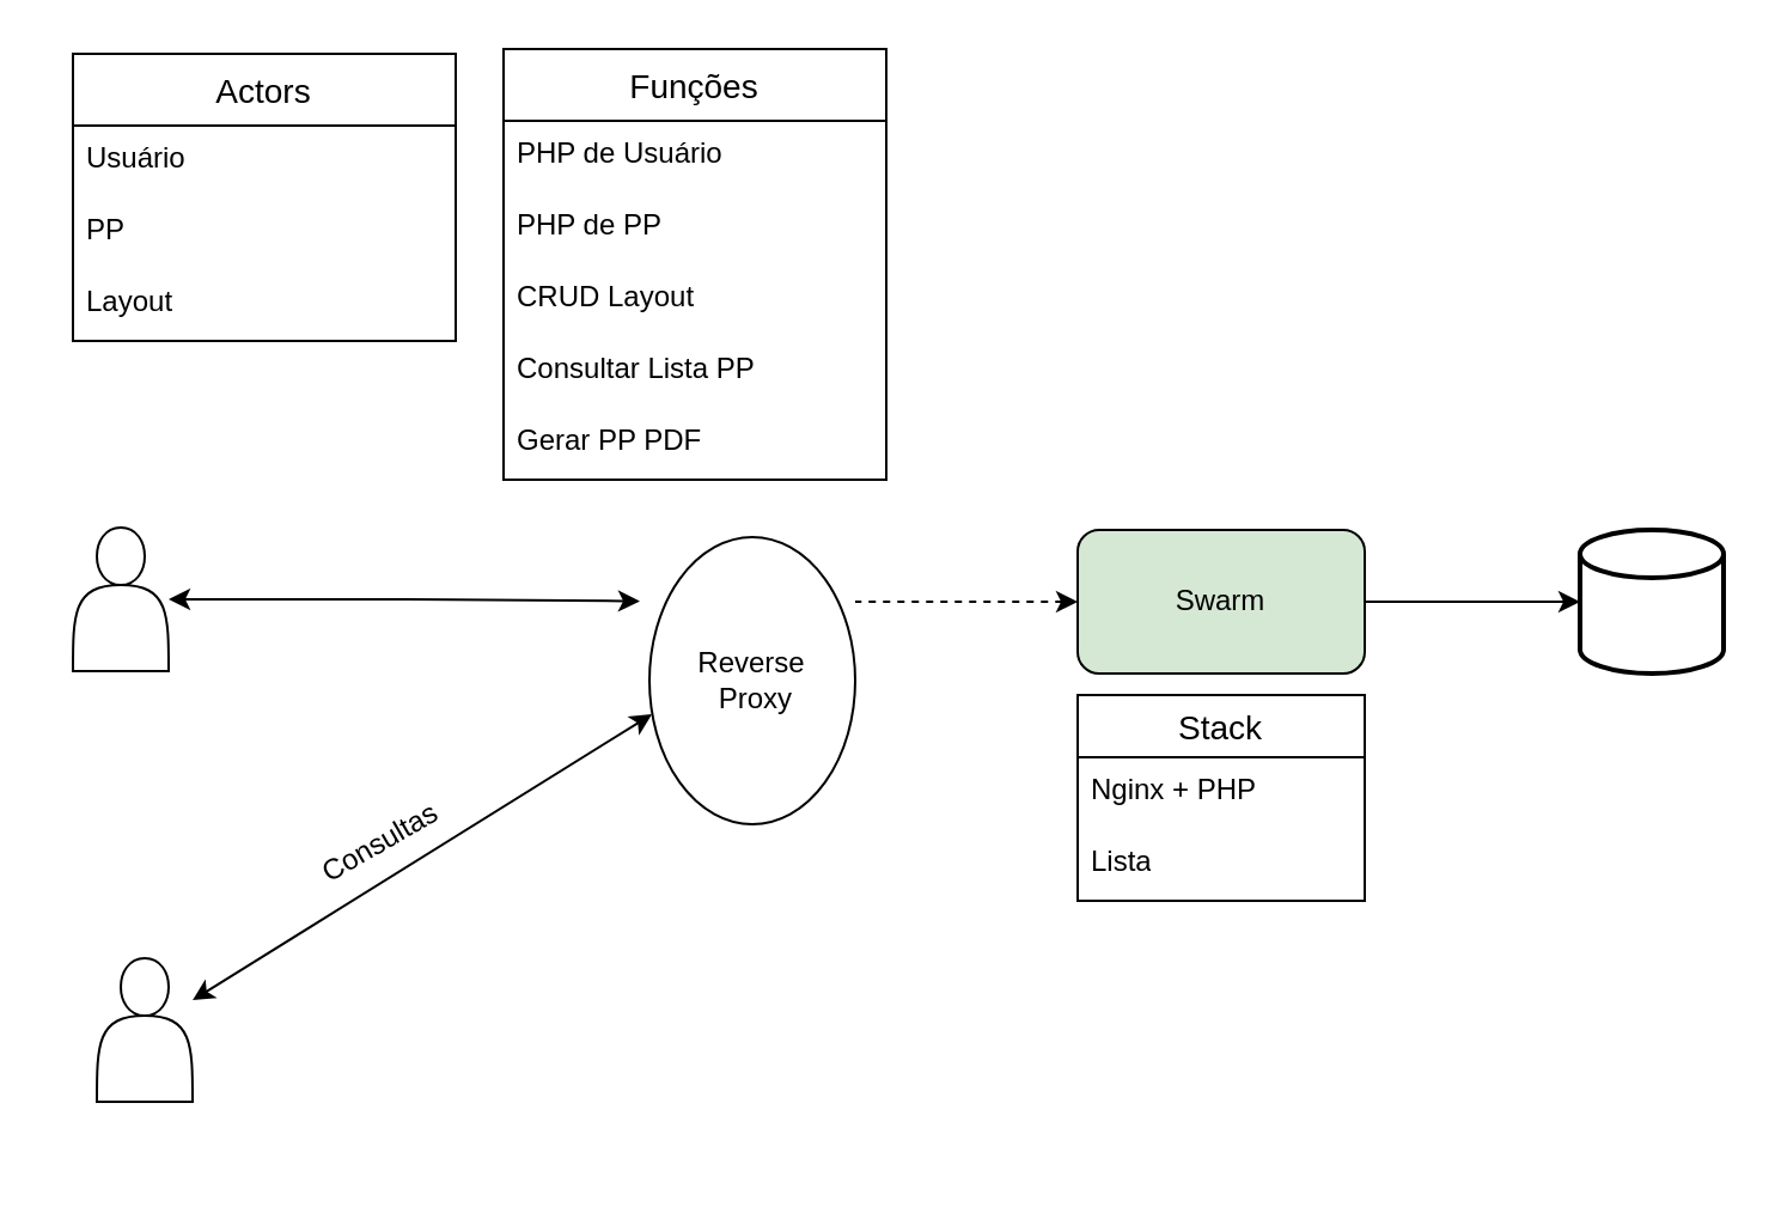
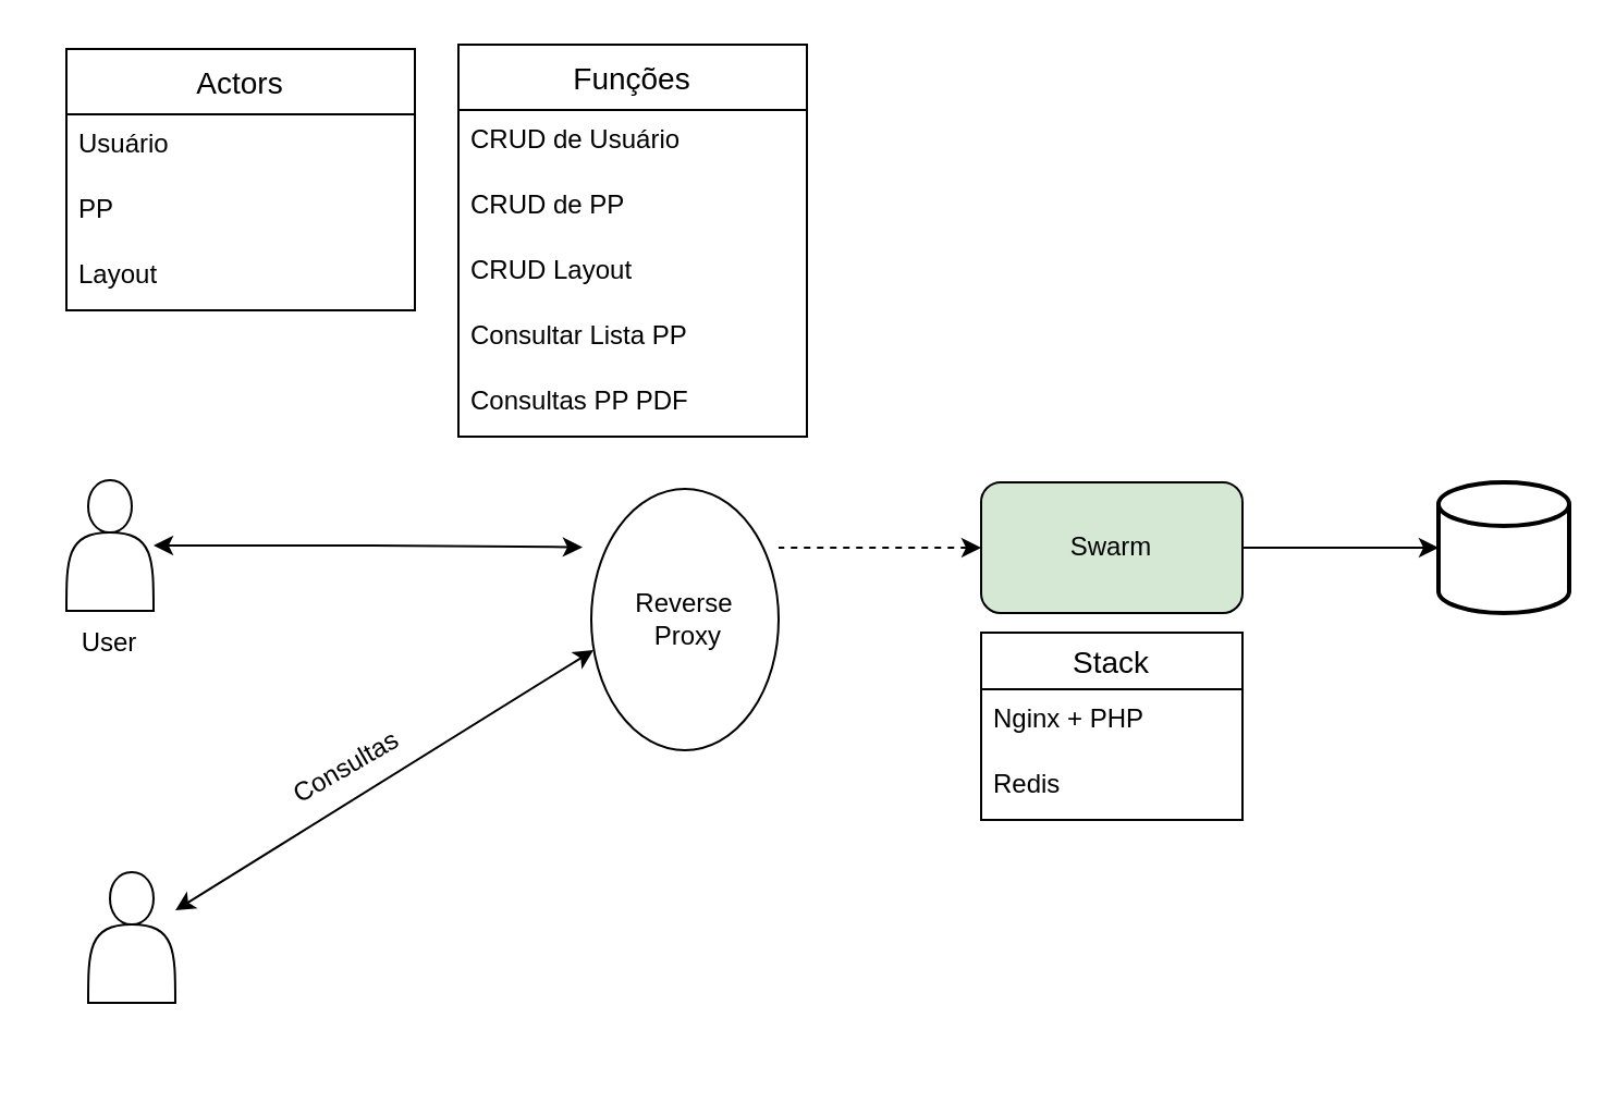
  <mxCell id="0" />
  <mxCell id="1" parent="0" />
  <mxCell id="2" value="&lt;div&gt;Reverse&lt;/div&gt;&lt;div&gt;&lt;span style=&quot;background-color: transparent; color: light-dark(rgb(0, 0, 0), rgb(255, 255, 255));&quot;&gt;&amp;nbsp;Proxy&lt;/span&gt;&lt;/div&gt;" style="ellipse;whiteSpace=wrap;html=1;" parent="1" vertex="1"><mxGeometry x="271" y="224" width="86" height="120" as="geometry" /></mxCell>
  <mxCell id="3" style="edgeStyle=orthogonalEdgeStyle;rounded=0;orthogonalLoop=1;jettySize=auto;html=1;entryX=-0.047;entryY=0.223;entryDx=0;entryDy=0;entryPerimeter=0;startArrow=classic;startFill=1;" parent="1" source="20" target="2" edge="1"><mxGeometry relative="1" as="geometry" /></mxCell>
  <mxCell id="4" value="Swarm" style="rounded=1;whiteSpace=wrap;html=1;fillColor=#d5e8d4;" parent="1" vertex="1"><mxGeometry x="450" y="221" width="120" height="60" as="geometry" /></mxCell>
  <mxCell id="5" value="" style="strokeWidth=2;html=1;shape=mxgraph.flowchart.database;whiteSpace=wrap;" parent="1" vertex="1"><mxGeometry x="660" y="221" width="60" height="60" as="geometry" /></mxCell>
  <mxCell id="6" style="edgeStyle=orthogonalEdgeStyle;rounded=0;orthogonalLoop=1;jettySize=auto;html=1;entryX=1;entryY=0.225;entryDx=0;entryDy=0;entryPerimeter=0;startArrow=classic;startFill=1;endArrow=none;endFill=0;dashed=1;" parent="1" source="4" target="2" edge="1"><mxGeometry relative="1" as="geometry" /></mxCell>
  <mxCell id="7" style="edgeStyle=orthogonalEdgeStyle;rounded=0;orthogonalLoop=1;jettySize=auto;html=1;exitX=1;exitY=0.5;exitDx=0;exitDy=0;entryX=0;entryY=0.5;entryDx=0;entryDy=0;entryPerimeter=0;" parent="1" source="4" target="5" edge="1"><mxGeometry relative="1" as="geometry" /></mxCell>
  <mxCell id="8" value="Actors" style="swimlane;fontStyle=0;childLayout=stackLayout;horizontal=1;startSize=30;horizontalStack=0;resizeParent=1;resizeParentMax=0;resizeLast=0;collapsible=1;marginBottom=0;align=center;fontSize=14;swimlaneLine=1;resizable=1;container=1;" vertex="1" parent="1"><mxGeometry x="30" y="22" width="160" height="120" as="geometry" /></mxCell>
  <mxCell id="9" value="Usuário" style="text;strokeColor=none;fillColor=none;spacingLeft=4;spacingRight=4;overflow=hidden;rotatable=0;points=[[0,0.5],[1,0.5]];portConstraint=eastwest;fontSize=12;whiteSpace=wrap;html=1;" vertex="1" parent="8"><mxGeometry y="30" width="160" height="30" as="geometry" /></mxCell>
  <mxCell id="10" value="PP" style="text;strokeColor=none;fillColor=none;spacingLeft=4;spacingRight=4;overflow=hidden;rotatable=0;points=[[0,0.5],[1,0.5]];portConstraint=eastwest;fontSize=12;whiteSpace=wrap;html=1;" vertex="1" parent="8"><mxGeometry y="60" width="160" height="30" as="geometry" /></mxCell>
  <mxCell id="11" value="Layout" style="text;strokeColor=none;fillColor=none;spacingLeft=4;spacingRight=4;overflow=hidden;rotatable=0;points=[[0,0.5],[1,0.5]];portConstraint=eastwest;fontSize=12;whiteSpace=wrap;html=1;" vertex="1" parent="8"><mxGeometry y="90" width="160" height="30" as="geometry" /></mxCell>
  <mxCell id="12" style="rounded=0;orthogonalLoop=1;jettySize=auto;html=1;entryX=0.012;entryY=0.617;entryDx=0;entryDy=0;entryPerimeter=0;startArrow=classic;startFill=1;" edge="1" parent="1" source="18" target="2"><mxGeometry relative="1" as="geometry" /></mxCell>
  <mxCell id="13" value="Consultas" style="text;html=1;align=center;verticalAlign=middle;whiteSpace=wrap;rounded=0;rotation=-30;" vertex="1" parent="1"><mxGeometry x="90" y="340" width="137.42" height="23.12" as="geometry" /></mxCell>
  <mxCell id="14" value="Stack" style="swimlane;fontStyle=0;childLayout=stackLayout;horizontal=1;startSize=26;horizontalStack=0;resizeParent=1;resizeParentMax=0;resizeLast=0;collapsible=1;marginBottom=0;align=center;fontSize=14;movable=1;resizable=1;rotatable=1;deletable=1;editable=1;locked=0;connectable=1;" vertex="1" parent="1"><mxGeometry x="450" y="290" width="120" height="86" as="geometry" /></mxCell>
  <mxCell id="15" value="Nginx + PHP" style="text;strokeColor=none;fillColor=none;spacingLeft=4;spacingRight=4;overflow=hidden;rotatable=0;points=[[0,0.5],[1,0.5]];portConstraint=eastwest;fontSize=12;whiteSpace=wrap;html=1;" vertex="1" parent="14"><mxGeometry y="26" width="120" height="30" as="geometry" /></mxCell>
- <mxCell id="16" value="Lista" style="text;strokeColor=none;fillColor=none;spacingLeft=4;spacingRight=4;overflow=hidden;rotatable=0;points=[[0,0.5],[1,0.5]];portConstraint=eastwest;fontSize=12;whiteSpace=wrap;html=1;" vertex="1" parent="14"><mxGeometry y="56" width="120" height="30" as="geometry" /></mxCell>
+ <mxCell id="16" value="Redis" style="text;strokeColor=none;fillColor=none;spacingLeft=4;spacingRight=4;overflow=hidden;rotatable=0;points=[[0,0.5],[1,0.5]];portConstraint=eastwest;fontSize=12;whiteSpace=wrap;html=1;" vertex="1" parent="14"><mxGeometry y="56" width="120" height="30" as="geometry" /></mxCell>
  <mxCell id="17" value="" style="group" vertex="1" connectable="0" parent="1"><mxGeometry x="30" y="400" width="60" height="90" as="geometry" /></mxCell>
  <mxCell id="18" value="" style="shape=actor;whiteSpace=wrap;html=1;movable=1;resizable=1;rotatable=1;deletable=1;editable=1;locked=0;connectable=1;" vertex="1" parent="17"><mxGeometry x="10" width="40" height="60" as="geometry" /></mxCell>
  <mxCell id="19" value="" style="group" vertex="1" connectable="0" parent="1"><mxGeometry x="20" y="220" width="60" height="90" as="geometry" /></mxCell>
  <mxCell id="20" value="" style="shape=actor;whiteSpace=wrap;html=1;" parent="19" vertex="1"><mxGeometry x="10" width="40" height="60" as="geometry" /></mxCell>
+ <mxCell id="21" value="User" style="text;html=1;align=center;verticalAlign=middle;whiteSpace=wrap;rounded=0;" parent="19" vertex="1"><mxGeometry y="60" width="60" height="30" as="geometry" /></mxCell>
  <mxCell id="22" value="Funções" style="swimlane;fontStyle=0;childLayout=stackLayout;horizontal=1;startSize=30;horizontalStack=0;resizeParent=1;resizeParentMax=0;resizeLast=0;collapsible=1;marginBottom=0;align=center;fontSize=14;swimlaneLine=1;resizable=1;container=1;" vertex="1" parent="1"><mxGeometry x="210" y="20" width="160" height="180" as="geometry" /></mxCell>
- <mxCell id="23" value="PHP de Usuário" style="text;strokeColor=none;fillColor=none;spacingLeft=4;spacingRight=4;overflow=hidden;rotatable=0;points=[[0,0.5],[1,0.5]];portConstraint=eastwest;fontSize=12;whiteSpace=wrap;html=1;" vertex="1" parent="22"><mxGeometry y="30" width="160" height="30" as="geometry" /></mxCell>
- <mxCell id="24" value="PHP de PP" style="text;strokeColor=none;fillColor=none;spacingLeft=4;spacingRight=4;overflow=hidden;rotatable=0;points=[[0,0.5],[1,0.5]];portConstraint=eastwest;fontSize=12;whiteSpace=wrap;html=1;" vertex="1" parent="22"><mxGeometry y="60" width="160" height="30" as="geometry" /></mxCell>
+ <mxCell id="23" value="CRUD de Usuário" style="text;strokeColor=none;fillColor=none;spacingLeft=4;spacingRight=4;overflow=hidden;rotatable=0;points=[[0,0.5],[1,0.5]];portConstraint=eastwest;fontSize=12;whiteSpace=wrap;html=1;" vertex="1" parent="22"><mxGeometry y="30" width="160" height="30" as="geometry" /></mxCell>
+ <mxCell id="24" value="CRUD de PP" style="text;strokeColor=none;fillColor=none;spacingLeft=4;spacingRight=4;overflow=hidden;rotatable=0;points=[[0,0.5],[1,0.5]];portConstraint=eastwest;fontSize=12;whiteSpace=wrap;html=1;" vertex="1" parent="22"><mxGeometry y="60" width="160" height="30" as="geometry" /></mxCell>
  <mxCell id="25" value="CRUD Layout" style="text;strokeColor=none;fillColor=none;spacingLeft=4;spacingRight=4;overflow=hidden;rotatable=0;points=[[0,0.5],[1,0.5]];portConstraint=eastwest;fontSize=12;whiteSpace=wrap;html=1;" vertex="1" parent="22"><mxGeometry y="90" width="160" height="30" as="geometry" /></mxCell>
  <mxCell id="26" value="Consultar Lista PP" style="text;strokeColor=none;fillColor=none;spacingLeft=4;spacingRight=4;overflow=hidden;rotatable=0;points=[[0,0.5],[1,0.5]];portConstraint=eastwest;fontSize=12;whiteSpace=wrap;html=1;" vertex="1" parent="22"><mxGeometry y="120" width="160" height="30" as="geometry" /></mxCell>
- <mxCell id="27" value="Gerar PP PDF" style="text;strokeColor=none;fillColor=none;spacingLeft=4;spacingRight=4;overflow=hidden;rotatable=0;points=[[0,0.5],[1,0.5]];portConstraint=eastwest;fontSize=12;whiteSpace=wrap;html=1;" vertex="1" parent="22"><mxGeometry y="150" width="160" height="30" as="geometry" /></mxCell>
+ <mxCell id="27" value="Consultas PP PDF" style="text;strokeColor=none;fillColor=none;spacingLeft=4;spacingRight=4;overflow=hidden;rotatable=0;points=[[0,0.5],[1,0.5]];portConstraint=eastwest;fontSize=12;whiteSpace=wrap;html=1;" vertex="1" parent="22"><mxGeometry y="150" width="160" height="30" as="geometry" /></mxCell>
